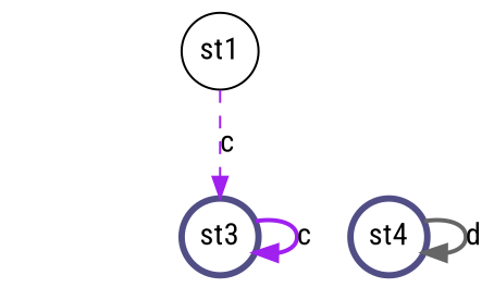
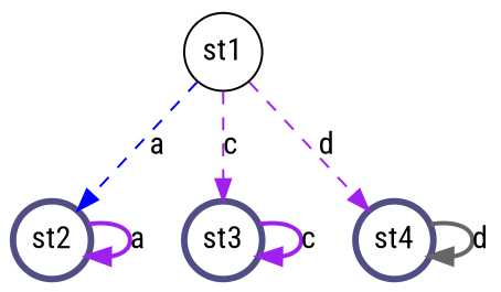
  digraph {
    fontname="Roboto Condensed"
    node [color="#514e86" fixedsize=true fontname="Roboto Condensed" shape=circle style="setlinewidth(3)"]
    edge [color=purple fontname="Roboto Condensed" style=bold]
+   st2 [height=0.5 width=0.5]
    st1 [height=0.5 width=0.5 color="" style=""]
    st3 [height=0.5 width=0.5]
    st4 [height=0.5 width=0.5]
+   st2 -> st2 [label=a]
+   st1 -> st2 [color=blue label=a style=dashed]
    st1 -> st3 [label=c style=dashed]
+   st1 -> st4 [label=d style=dashed]
    st3 -> st3 [label=c]
    st4 -> st4 [color=gray40 label=d]
  }
